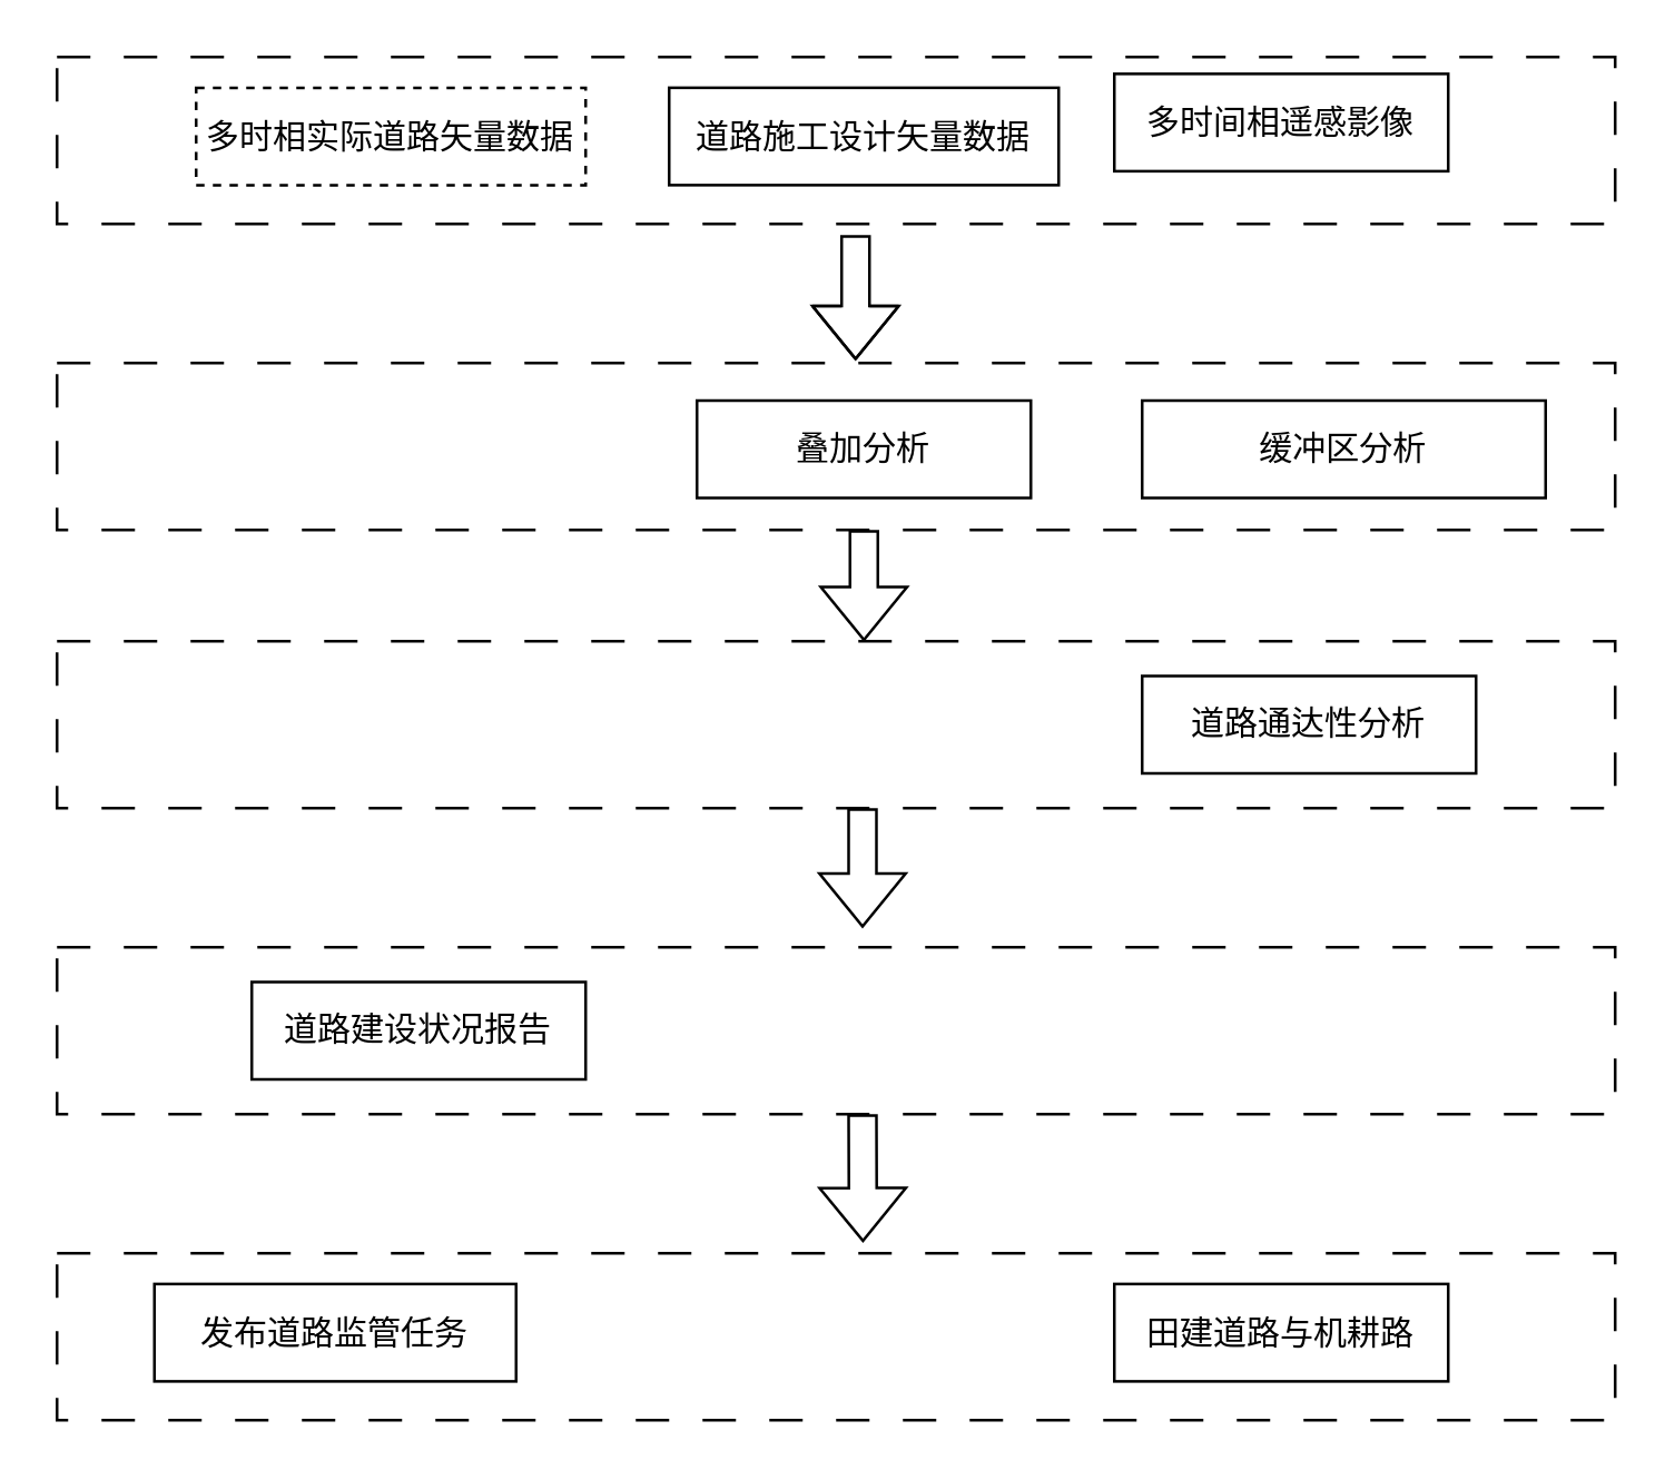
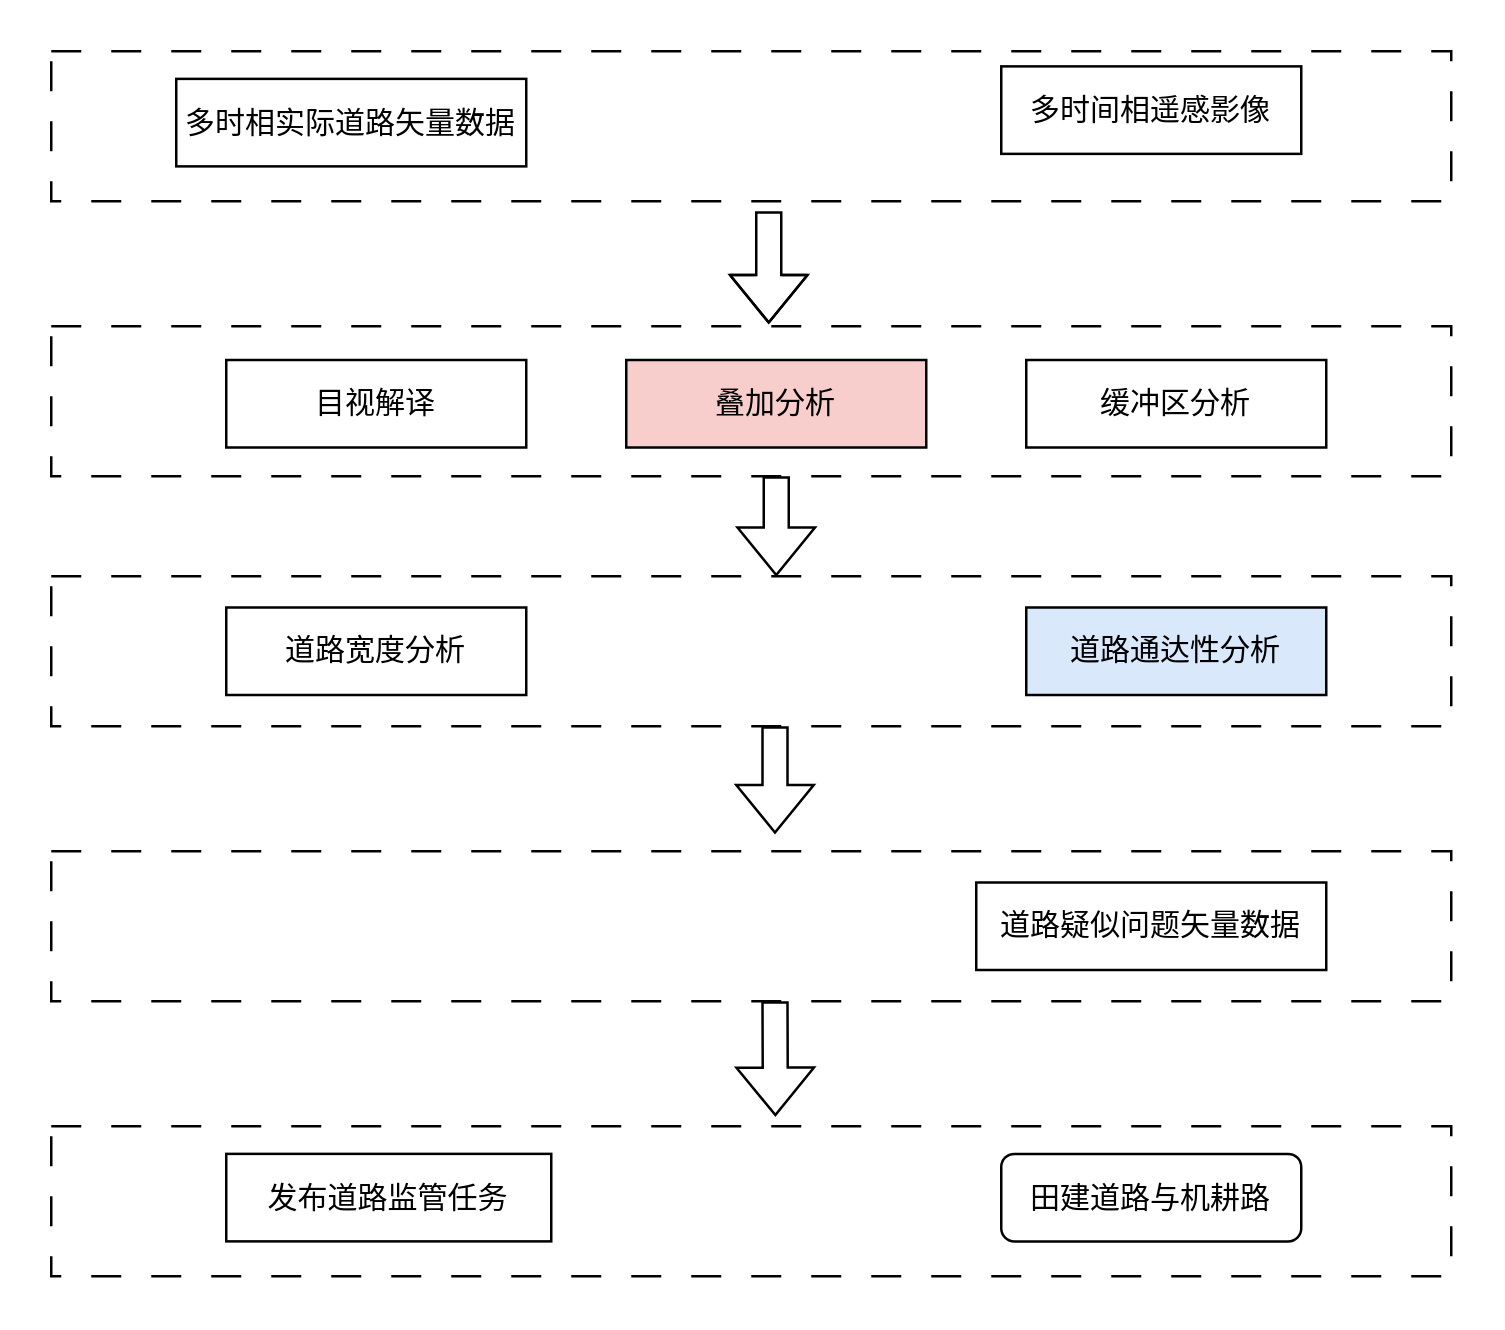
  <mxCell id="0" />
  <mxCell id="1" parent="0" />
  <mxCell id="2" value="" style="rounded=0;whiteSpace=wrap;html=1;dashed=1;dashPattern=12 12;" parent="1" vertex="1"><mxGeometry x="20" y="230" width="560" height="60" as="geometry" /></mxCell>
- <mxCell id="4" value="道路通达性分析" style="rounded=0;whiteSpace=wrap;html=1;" parent="1" vertex="1"><mxGeometry x="410" y="242.5" width="120" height="35" as="geometry" /></mxCell>
+ <mxCell id="3" value="道路宽度分析" style="rounded=0;whiteSpace=wrap;html=1;" parent="1" vertex="1"><mxGeometry x="90" y="242.5" width="120" height="35" as="geometry" /></mxCell>
+ <mxCell id="4" value="道路通达性分析" style="rounded=0;whiteSpace=wrap;html=1;fillColor=#dae8fc;" parent="1" vertex="1"><mxGeometry x="410" y="242.5" width="120" height="35" as="geometry" /></mxCell>
  <mxCell id="5" value="" style="shape=flexArrow;endArrow=classic;html=1;rounded=0;" parent="1" edge="1"><mxGeometry width="50" height="50" relative="1" as="geometry"><mxPoint x="307" y="84" as="sourcePoint" /><mxPoint x="307" y="129" as="targetPoint" /><Array as="points"><mxPoint x="307" y="109" /></Array></mxGeometry></mxCell>
  <mxCell id="6" value="" style="shape=flexArrow;endArrow=classic;html=1;rounded=0;" parent="1" edge="1"><mxGeometry width="50" height="50" relative="1" as="geometry"><mxPoint x="309.5" y="290" as="sourcePoint" /><mxPoint x="309.5" y="333" as="targetPoint" /></mxGeometry></mxCell>
  <mxCell id="7" value="" style="group" parent="1" vertex="1" connectable="0"><mxGeometry x="20" y="340" width="560" height="60" as="geometry" /></mxCell>
  <mxCell id="8" value="" style="rounded=0;whiteSpace=wrap;html=1;dashed=1;dashPattern=12 12;" parent="7" vertex="1"><mxGeometry width="560" height="60" as="geometry" /></mxCell>
- <mxCell id="9" value="道路建设状况报告" style="rounded=0;whiteSpace=wrap;html=1;" parent="7" vertex="1"><mxGeometry x="70" y="12.502" width="120" height="35" as="geometry" /></mxCell>
+ <mxCell id="10" value="道路疑似问题矢量数据" style="rounded=0;whiteSpace=wrap;html=1;" parent="7" vertex="1"><mxGeometry x="370" y="12.502" width="140" height="35" as="geometry" /></mxCell>
  <mxCell id="11" value="" style="group" parent="1" vertex="1" connectable="0"><mxGeometry x="20" y="450" width="560" height="60" as="geometry" /></mxCell>
  <mxCell id="12" value="" style="rounded=0;whiteSpace=wrap;html=1;dashed=1;dashPattern=12 12;" parent="11" vertex="1"><mxGeometry width="560" height="60" as="geometry" /></mxCell>
- <mxCell id="13" value="发布道路监管任务" style="rounded=0;whiteSpace=wrap;html=1;" parent="11" vertex="1"><mxGeometry x="35" y="11.053" width="130" height="35" as="geometry" /></mxCell>
- <mxCell id="14" value="田建道路与机耕路" style="rounded=0;whiteSpace=wrap;html=1;" parent="11" vertex="1"><mxGeometry x="380" y="11.053" width="120" height="35" as="geometry" /></mxCell>
+ <mxCell id="13" value="发布道路监管任务" style="rounded=0;whiteSpace=wrap;html=1;" parent="11" vertex="1"><mxGeometry x="70" y="11.053" width="130" height="35" as="geometry" /></mxCell>
+ <mxCell id="14" value="田建道路与机耕路" style="whiteSpace=wrap;html=1;rounded=1;" parent="11" vertex="1"><mxGeometry x="380" y="11.053" width="120" height="35" as="geometry" /></mxCell>
  <mxCell id="15" value="" style="group" parent="1" vertex="1" connectable="0"><mxGeometry x="20" y="20" width="560" height="60" as="geometry" /></mxCell>
  <mxCell id="16" value="" style="rounded=0;whiteSpace=wrap;html=1;dashed=1;dashPattern=12 12;" parent="15" vertex="1"><mxGeometry width="560" height="60" as="geometry" /></mxCell>
  <mxCell id="17" value="多时间相遥感影像" style="rounded=0;whiteSpace=wrap;html=1;" parent="15" vertex="1"><mxGeometry x="380" y="6.053" width="120" height="35" as="geometry" /></mxCell>
- <mxCell id="18" value="道路施工设计矢量数据" style="rounded=0;whiteSpace=wrap;html=1;" parent="15" vertex="1"><mxGeometry x="220" y="11.053" width="140" height="35" as="geometry" /></mxCell>
- <mxCell id="19" value="多时相实际道路矢量数据" style="rounded=0;whiteSpace=wrap;html=1;dashed=1;" parent="15" vertex="1"><mxGeometry x="50" y="11.053" width="140" height="35" as="geometry" /></mxCell>
+ <mxCell id="19" value="多时相实际道路矢量数据" style="rounded=0;whiteSpace=wrap;html=1;" parent="15" vertex="1"><mxGeometry x="50" y="11.053" width="140" height="35" as="geometry" /></mxCell>
  <mxCell id="20" value="" style="shape=flexArrow;endArrow=classic;html=1;rounded=0;exitX=0.514;exitY=0.989;exitDx=0;exitDy=0;exitPerimeter=0;" parent="1" edge="1"><mxGeometry width="50" height="50" relative="1" as="geometry"><mxPoint x="309.5" y="400.005" as="sourcePoint" /><mxPoint x="309.66" y="446.05" as="targetPoint" /></mxGeometry></mxCell>
  <mxCell id="21" value="" style="rounded=0;whiteSpace=wrap;html=1;dashed=1;dashPattern=12 12;" parent="1" vertex="1"><mxGeometry x="20" y="130" width="560" height="60" as="geometry" /></mxCell>
- <mxCell id="23" value="叠加分析" style="rounded=0;whiteSpace=wrap;html=1;" parent="1" vertex="1"><mxGeometry x="250" y="143.5" width="120" height="35" as="geometry" /></mxCell>
- <mxCell id="24" value="缓冲区分析" style="rounded=0;whiteSpace=wrap;html=1;" parent="1" vertex="1"><mxGeometry x="410" y="143.5" width="145" height="35" as="geometry" /></mxCell>
+ <mxCell id="22" value="目视解译" style="rounded=0;whiteSpace=wrap;html=1;" parent="1" vertex="1"><mxGeometry x="90" y="143.5" width="120" height="35" as="geometry" /></mxCell>
+ <mxCell id="23" value="叠加分析" style="rounded=0;whiteSpace=wrap;html=1;fillColor=#f8cecc;" parent="1" vertex="1"><mxGeometry x="250" y="143.5" width="120" height="35" as="geometry" /></mxCell>
+ <mxCell id="24" value="缓冲区分析" style="rounded=0;whiteSpace=wrap;html=1;" parent="1" vertex="1"><mxGeometry x="410" y="143.5" width="120" height="35" as="geometry" /></mxCell>
  <mxCell id="25" value="" style="shape=flexArrow;endArrow=classic;html=1;rounded=0;exitX=0.514;exitY=1;exitDx=0;exitDy=0;exitPerimeter=0;" edge="1" parent="1"><mxGeometry width="50" height="50" relative="1" as="geometry"><mxPoint x="310" y="190" as="sourcePoint" /><mxPoint x="310" y="230" as="targetPoint" /></mxGeometry></mxCell>
